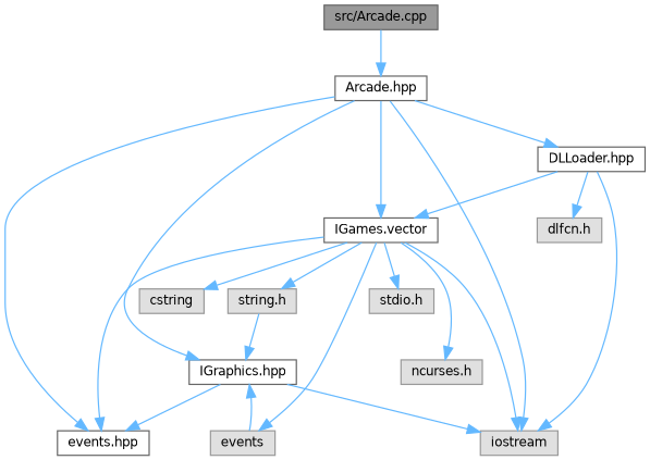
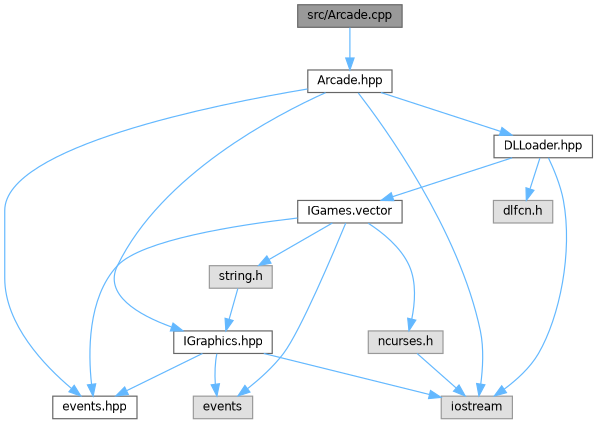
  digraph {
    node [color=grey60 fillcolor="#E0E0E0" fontname=Helvetica fontsize=10 shape=box style=filled]
    edge [color=steelblue1 fontname=Helvetica fontsize=10 labelfontname=Helvetica labelfontsize=10 style=solid]
    n1 [color=gray40 fillcolor=grey60 fontcolor=black height=0.2 label="src/Arcade.cpp" width=0.4]
    n2 [color=grey40 fillcolor=white height=0.2 label="Arcade.hpp" width=0.4]
    n3 [height=0.2 label=iostream width=0.4]
    n4 [color=grey40 fillcolor=white height=0.2 label="IGraphics.hpp" width=0.4]
    n5 [color=grey40 fillcolor=white height=0.2 label="events.hpp" width=0.4]
    n6 [color=grey40 fillcolor=white height=0.2 label="IGames.vector" width=0.4]
    n7 [color=grey40 fillcolor=white height=0.2 label="DLLoader.hpp" width=0.4]
    n8 [height=0.2 label=events width=0.4]
-   n9 [height=0.2 label="stdio.h" width=0.4]
    n10 [height=0.2 label="string.h" width=0.4]
-   n11 [height=0.2 label=cstring width=0.4]
    n12 [height=0.2 label="ncurses.h" width=0.4]
    n13 [height=0.2 label="dlfcn.h" width=0.4]
    n1 -> n2
    n2 -> n3
    n2 -> n4
    n2 -> n5
-   n2 -> n6
    n2 -> n7
    n4 -> n3
    n4 -> n5
-   n8 -> n4
-   n6 -> n3
+   n4 -> n8
+   n12 -> n3
    n6 -> n5
    n6 -> n8
-   n6 -> n9
    n6 -> n10
-   n6 -> n11
    n6 -> n12
    n7 -> n3
    n7 -> n6
    n7 -> n13
    n10 -> n4
  }
